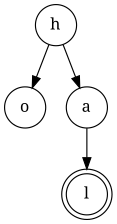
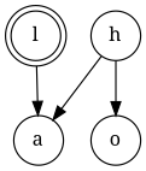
  digraph {
    fontname="Noto Serif"
    node [color=black fontname="Noto Serif" shape=circle]
    edge [fontname="Noto Serif"]
    l [shape=doublecircle]
    h
    o
    a
    h -> o
    h -> a
-   a -> l
+   l -> a
  }
